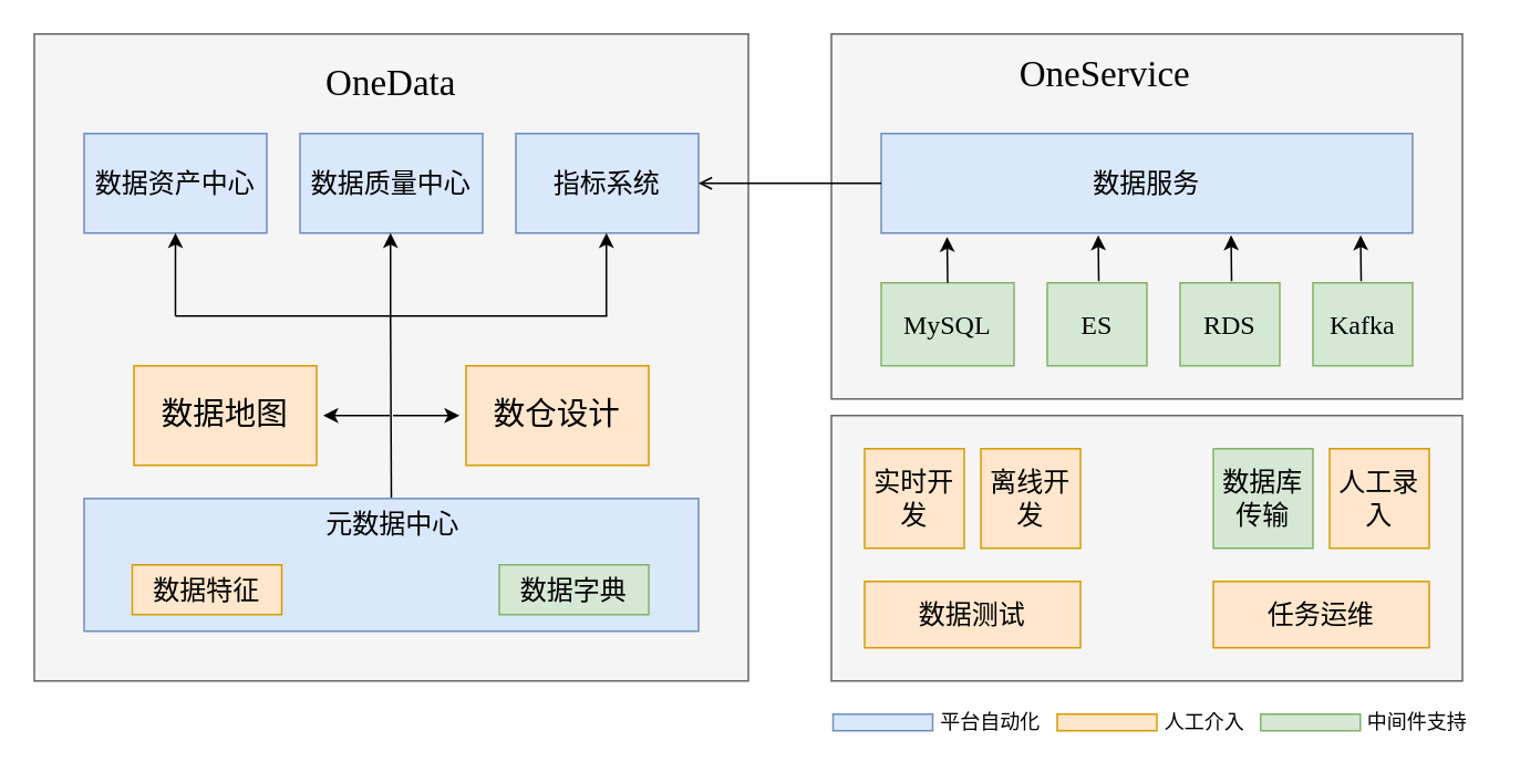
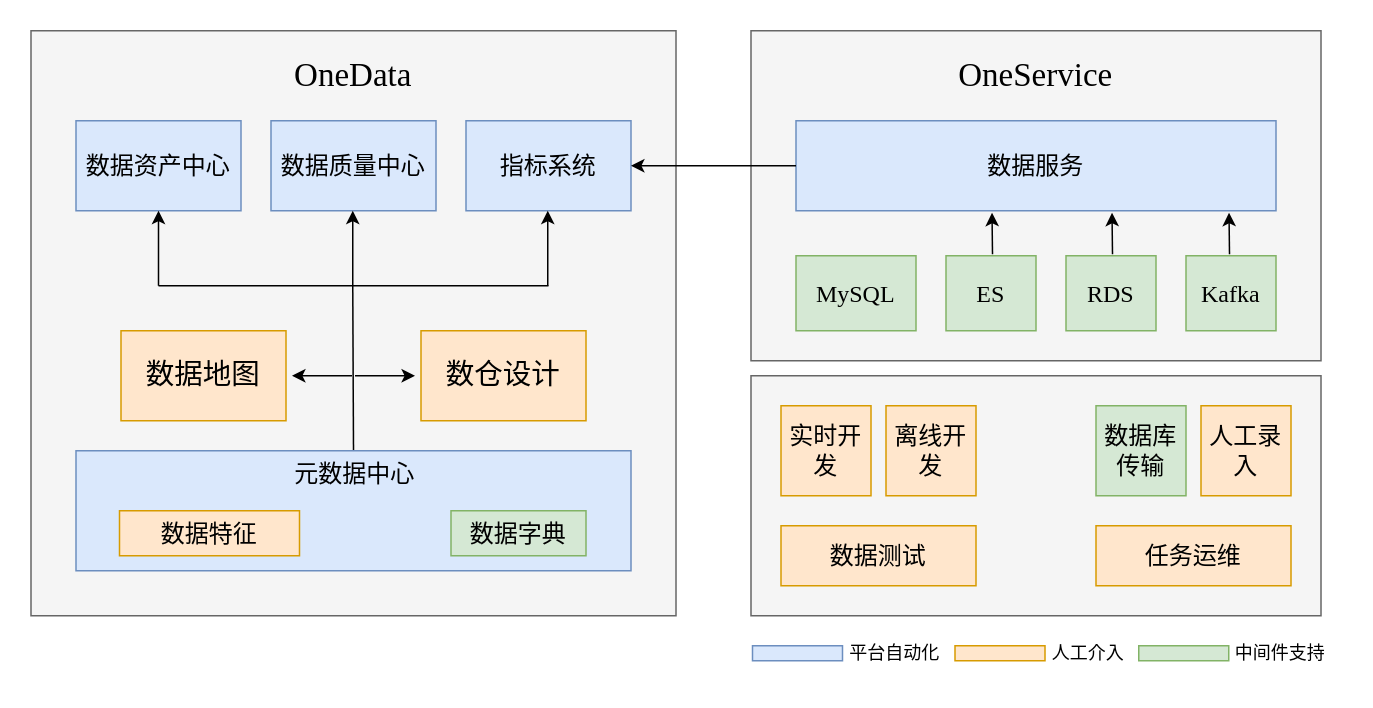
  <mxCell id="0" />
  <mxCell id="1" parent="0" />
  <mxCell id="2" value="" style="rounded=0;whiteSpace=wrap;html=1;fontFamily=Comic Sans MS;fontSize=16;fillColor=#f5f5f5;fontColor=#333333;strokeColor=#666666;" vertex="1" parent="1"><mxGeometry x="500" y="250" width="380" height="160" as="geometry" /></mxCell>
  <mxCell id="3" value="" style="rounded=0;whiteSpace=wrap;html=1;fontFamily=Comic Sans MS;fontSize=16;fillColor=#f5f5f5;fontColor=#333333;strokeColor=#666666;" vertex="1" parent="1"><mxGeometry x="20" y="20" width="430" height="390" as="geometry" /></mxCell>
  <mxCell id="4" value="OneData" style="text;html=1;strokeColor=none;fillColor=none;align=center;verticalAlign=middle;whiteSpace=wrap;rounded=0;fontFamily=Comic Sans MS;fontSize=22;" vertex="1" parent="1"><mxGeometry x="180" y="30" width="110" height="40" as="geometry" /></mxCell>
  <mxCell id="5" value="&lt;span style=&quot;font-size: 16px&quot;&gt;数据资产中心&lt;/span&gt;" style="rounded=0;whiteSpace=wrap;html=1;fontFamily=Comic Sans MS;fontSize=19;fillColor=#dae8fc;strokeColor=#6c8ebf;" vertex="1" parent="1"><mxGeometry x="50" y="80" width="110" height="60" as="geometry" /></mxCell>
  <mxCell id="6" value="数据质量中心" style="rounded=0;whiteSpace=wrap;html=1;fontFamily=Comic Sans MS;fontSize=16;fillColor=#dae8fc;strokeColor=#6c8ebf;" vertex="1" parent="1"><mxGeometry x="180" y="80" width="110" height="60" as="geometry" /></mxCell>
  <mxCell id="7" value="&lt;font style=&quot;font-size: 16px&quot;&gt;指标系统&lt;/font&gt;" style="rounded=0;whiteSpace=wrap;html=1;fontFamily=Comic Sans MS;fontSize=16;fillColor=#dae8fc;strokeColor=#6c8ebf;" vertex="1" parent="1"><mxGeometry x="310" y="80" width="110" height="60" as="geometry" /></mxCell>
  <mxCell id="8" value="" style="endArrow=classic;html=1;rounded=0;fontFamily=Comic Sans MS;fontSize=16;entryX=0.5;entryY=1;entryDx=0;entryDy=0;" edge="1" parent="1" target="5"><mxGeometry width="50" height="50" relative="1" as="geometry"><mxPoint x="105" y="190" as="sourcePoint" /><mxPoint x="-150" y="240" as="targetPoint" /></mxGeometry></mxCell>
  <mxCell id="9" value="" style="endArrow=classic;html=1;rounded=0;fontFamily=Comic Sans MS;fontSize=16;entryX=0.5;entryY=1;entryDx=0;entryDy=0;" edge="1" parent="1"><mxGeometry width="50" height="50" relative="1" as="geometry"><mxPoint x="234.5" y="190" as="sourcePoint" /><mxPoint x="234.5" y="140" as="targetPoint" /></mxGeometry></mxCell>
  <mxCell id="10" value="" style="endArrow=classic;html=1;rounded=0;fontFamily=Comic Sans MS;fontSize=16;entryX=0.5;entryY=1;entryDx=0;entryDy=0;" edge="1" parent="1"><mxGeometry width="50" height="50" relative="1" as="geometry"><mxPoint x="364.5" y="190" as="sourcePoint" /><mxPoint x="364.5" y="140" as="targetPoint" /></mxGeometry></mxCell>
  <mxCell id="11" value="" style="endArrow=none;html=1;rounded=0;fontFamily=Comic Sans MS;fontSize=16;" edge="1" parent="1"><mxGeometry width="50" height="50" relative="1" as="geometry"><mxPoint x="105" y="190" as="sourcePoint" /><mxPoint x="365" y="190" as="targetPoint" /></mxGeometry></mxCell>
  <mxCell id="12" value="" style="endArrow=none;html=1;rounded=0;fontFamily=Comic Sans MS;fontSize=16;" edge="1" parent="1"><mxGeometry width="50" height="50" relative="1" as="geometry"><mxPoint x="235" y="300" as="sourcePoint" /><mxPoint x="234.5" y="190" as="targetPoint" /></mxGeometry></mxCell>
  <mxCell id="13" value="数据地图" style="rounded=0;whiteSpace=wrap;html=1;fontFamily=Comic Sans MS;fontSize=19;fillColor=#ffe6cc;strokeColor=#d79b00;" vertex="1" parent="1"><mxGeometry x="80" y="220" width="110" height="60" as="geometry" /></mxCell>
  <mxCell id="14" value="" style="endArrow=classic;html=1;rounded=0;fontFamily=Comic Sans MS;fontSize=16;exitX=1;exitY=0.5;exitDx=0;exitDy=0;entryX=1;entryY=0.5;entryDx=0;entryDy=0;" edge="1" parent="1"><mxGeometry width="50" height="50" relative="1" as="geometry"><mxPoint x="234" y="250" as="sourcePoint" /><mxPoint x="194" y="250" as="targetPoint" /></mxGeometry></mxCell>
  <mxCell id="15" value="数仓设计" style="rounded=0;whiteSpace=wrap;html=1;fontFamily=Comic Sans MS;fontSize=19;fillColor=#ffe6cc;strokeColor=#d79b00;" vertex="1" parent="1"><mxGeometry x="280" y="220" width="110" height="60" as="geometry" /></mxCell>
  <mxCell id="16" value="" style="endArrow=classic;html=1;rounded=0;fontFamily=Comic Sans MS;fontSize=16;exitX=1;exitY=0.5;exitDx=0;exitDy=0;" edge="1" parent="1"><mxGeometry width="50" height="50" relative="1" as="geometry"><mxPoint x="236" y="250" as="sourcePoint" /><mxPoint x="276" y="250" as="targetPoint" /></mxGeometry></mxCell>
  <mxCell id="17" value="" style="rounded=0;whiteSpace=wrap;html=1;fontFamily=Comic Sans MS;fontSize=16;fillColor=#dae8fc;strokeColor=#6c8ebf;" vertex="1" parent="1"><mxGeometry x="50" y="300" width="370" height="80" as="geometry" /></mxCell>
  <mxCell id="18" value="元数据中心" style="text;html=1;strokeColor=none;fillColor=none;align=center;verticalAlign=middle;whiteSpace=wrap;rounded=0;fontFamily=Comic Sans MS;fontSize=16;" vertex="1" parent="1"><mxGeometry x="156" y="300" width="160" height="30" as="geometry" /></mxCell>
- <mxCell id="19" value="数据特征" style="rounded=0;whiteSpace=wrap;html=1;fontFamily=Comic Sans MS;fontSize=16;fillColor=#ffe6cc;strokeColor=#d79b00;" vertex="1" parent="1"><mxGeometry x="79" y="340" width="90" height="30" as="geometry" /></mxCell>
+ <mxCell id="19" value="数据特征" style="rounded=0;whiteSpace=wrap;html=1;fontFamily=Comic Sans MS;fontSize=16;fillColor=#ffe6cc;strokeColor=#d79b00;" vertex="1" parent="1"><mxGeometry x="79" y="340" width="120" height="30" as="geometry" /></mxCell>
  <mxCell id="20" value="数据字典" style="rounded=0;whiteSpace=wrap;html=1;fontFamily=Comic Sans MS;fontSize=16;fillColor=#d5e8d4;strokeColor=#82b366;" vertex="1" parent="1"><mxGeometry x="300" y="340" width="90" height="30" as="geometry" /></mxCell>
  <mxCell id="21" value="" style="rounded=0;whiteSpace=wrap;html=1;fontFamily=Comic Sans MS;fontSize=16;fillColor=#f5f5f5;fontColor=#333333;strokeColor=#666666;" vertex="1" parent="1"><mxGeometry x="500" y="20" width="380" height="220" as="geometry" /></mxCell>
- <mxCell id="22" value="OneService" style="text;html=1;strokeColor=none;fillColor=none;align=center;verticalAlign=middle;whiteSpace=wrap;rounded=0;fontFamily=Comic Sans MS;fontSize=22;" vertex="1" parent="1"><mxGeometry x="610" y="25" width="110" height="40" as="geometry" /></mxCell>
+ <mxCell id="22" value="OneService" style="text;html=1;strokeColor=none;fillColor=none;align=center;verticalAlign=middle;whiteSpace=wrap;rounded=0;fontFamily=Comic Sans MS;fontSize=22;" vertex="1" parent="1"><mxGeometry x="635" y="30" width="110" height="40" as="geometry" /></mxCell>
  <mxCell id="23" value="数据服务" style="rounded=0;whiteSpace=wrap;html=1;fontFamily=Comic Sans MS;fontSize=16;fillColor=#dae8fc;strokeColor=#6c8ebf;" vertex="1" parent="1"><mxGeometry x="530" y="80" width="320" height="60" as="geometry" /></mxCell>
- <mxCell id="24" value="" style="endArrow=open;html=1;rounded=0;fontFamily=Comic Sans MS;fontSize=16;entryX=1;entryY=0.5;entryDx=0;entryDy=0;exitX=0;exitY=0.5;exitDx=0;exitDy=0;" edge="1" parent="1" source="23" target="7"><mxGeometry width="50" height="50" relative="1" as="geometry"><mxPoint x="420" y="580" as="sourcePoint" /><mxPoint x="470" y="530" as="targetPoint" /></mxGeometry></mxCell>
+ <mxCell id="24" value="" style="endArrow=classic;html=1;rounded=0;fontFamily=Comic Sans MS;fontSize=16;entryX=1;entryY=0.5;entryDx=0;entryDy=0;exitX=0;exitY=0.5;exitDx=0;exitDy=0;" edge="1" parent="1" source="23" target="7"><mxGeometry width="50" height="50" relative="1" as="geometry"><mxPoint x="420" y="580" as="sourcePoint" /><mxPoint x="470" y="530" as="targetPoint" /></mxGeometry></mxCell>
  <mxCell id="25" value="MySQL" style="rounded=0;whiteSpace=wrap;html=1;fontFamily=Comic Sans MS;fontSize=16;fillColor=#d5e8d4;strokeColor=#82b366;" vertex="1" parent="1"><mxGeometry x="530" y="170" width="80" height="50" as="geometry" /></mxCell>
  <mxCell id="26" value="ES" style="rounded=0;whiteSpace=wrap;html=1;fontFamily=Comic Sans MS;fontSize=16;fillColor=#d5e8d4;strokeColor=#82b366;" vertex="1" parent="1"><mxGeometry x="630" y="170" width="60" height="50" as="geometry" /></mxCell>
  <mxCell id="27" value="RDS" style="rounded=0;whiteSpace=wrap;html=1;fontFamily=Comic Sans MS;fontSize=16;fillColor=#d5e8d4;strokeColor=#82b366;" vertex="1" parent="1"><mxGeometry x="710" y="170" width="60" height="50" as="geometry" /></mxCell>
  <mxCell id="28" value="Kafka" style="rounded=0;whiteSpace=wrap;html=1;fontFamily=Comic Sans MS;fontSize=16;fillColor=#d5e8d4;strokeColor=#82b366;" vertex="1" parent="1"><mxGeometry x="790" y="170" width="60" height="50" as="geometry" /></mxCell>
- <mxCell id="29" value="" style="endArrow=classic;html=1;rounded=0;fontFamily=Comic Sans MS;fontSize=16;exitX=0.5;exitY=0;exitDx=0;exitDy=0;entryX=0.124;entryY=1.039;entryDx=0;entryDy=0;entryPerimeter=0;" edge="1" parent="1" source="25" target="23"><mxGeometry width="50" height="50" relative="1" as="geometry"><mxPoint x="570" y="380" as="sourcePoint" /><mxPoint x="620" y="330" as="targetPoint" /></mxGeometry></mxCell>
  <mxCell id="30" value="" style="endArrow=classic;html=1;rounded=0;fontFamily=Comic Sans MS;fontSize=16;exitX=0.5;exitY=0;exitDx=0;exitDy=0;entryX=0.124;entryY=1.039;entryDx=0;entryDy=0;entryPerimeter=0;" edge="1" parent="1"><mxGeometry width="50" height="50" relative="1" as="geometry"><mxPoint x="661" y="169" as="sourcePoint" /><mxPoint x="660.68" y="141.34" as="targetPoint" /></mxGeometry></mxCell>
  <mxCell id="31" value="" style="endArrow=classic;html=1;rounded=0;fontFamily=Comic Sans MS;fontSize=16;exitX=0.5;exitY=0;exitDx=0;exitDy=0;entryX=0.124;entryY=1.039;entryDx=0;entryDy=0;entryPerimeter=0;" edge="1" parent="1"><mxGeometry width="50" height="50" relative="1" as="geometry"><mxPoint x="741" y="169" as="sourcePoint" /><mxPoint x="740.68" y="141.34" as="targetPoint" /></mxGeometry></mxCell>
  <mxCell id="32" value="" style="endArrow=classic;html=1;rounded=0;fontFamily=Comic Sans MS;fontSize=16;exitX=0.5;exitY=0;exitDx=0;exitDy=0;entryX=0.124;entryY=1.039;entryDx=0;entryDy=0;entryPerimeter=0;" edge="1" parent="1"><mxGeometry width="50" height="50" relative="1" as="geometry"><mxPoint x="819" y="169" as="sourcePoint" /><mxPoint x="818.68" y="141.34" as="targetPoint" /></mxGeometry></mxCell>
  <mxCell id="33" value="实时开发" style="rounded=0;whiteSpace=wrap;html=1;fontFamily=Comic Sans MS;fontSize=16;fillColor=#ffe6cc;strokeColor=#d79b00;" vertex="1" parent="1"><mxGeometry x="520" y="270" width="60" height="60" as="geometry" /></mxCell>
  <mxCell id="34" value="离线开发" style="rounded=0;whiteSpace=wrap;html=1;fontFamily=Comic Sans MS;fontSize=16;fillColor=#ffe6cc;strokeColor=#d79b00;" vertex="1" parent="1"><mxGeometry x="590" y="270" width="60" height="60" as="geometry" /></mxCell>
  <mxCell id="35" value="数据库传输" style="rounded=0;whiteSpace=wrap;html=1;fontFamily=Comic Sans MS;fontSize=16;fillColor=#d5e8d4;strokeColor=#82b366;" vertex="1" parent="1"><mxGeometry x="730" y="270" width="60" height="60" as="geometry" /></mxCell>
  <mxCell id="36" value="人工录入" style="rounded=0;whiteSpace=wrap;html=1;fontFamily=Comic Sans MS;fontSize=16;fillColor=#ffe6cc;strokeColor=#d79b00;" vertex="1" parent="1"><mxGeometry x="800" y="270" width="60" height="60" as="geometry" /></mxCell>
  <mxCell id="37" value="数据测试" style="rounded=0;whiteSpace=wrap;html=1;fontFamily=Comic Sans MS;fontSize=16;fillColor=#ffe6cc;strokeColor=#d79b00;" vertex="1" parent="1"><mxGeometry x="520" y="350" width="130" height="40" as="geometry" /></mxCell>
  <mxCell id="38" value="任务运维" style="rounded=0;whiteSpace=wrap;html=1;fontFamily=Comic Sans MS;fontSize=16;fillColor=#ffe6cc;strokeColor=#d79b00;" vertex="1" parent="1"><mxGeometry x="730" y="350" width="130" height="40" as="geometry" /></mxCell>
  <mxCell id="39" value="" style="rounded=0;whiteSpace=wrap;html=1;fontFamily=Comic Sans MS;fontSize=16;strokeColor=#d79b00;fillColor=#ffe6cc;" vertex="1" parent="1"><mxGeometry x="636" y="430" width="60" height="10" as="geometry" /></mxCell>
  <mxCell id="40" value="人工介入" style="text;html=1;strokeColor=none;fillColor=none;align=center;verticalAlign=middle;whiteSpace=wrap;rounded=0;fontFamily=Comic Sans MS;fontSize=12;" vertex="1" parent="1"><mxGeometry x="685" y="420" width="80" height="30" as="geometry" /></mxCell>
  <mxCell id="41" value="" style="rounded=0;whiteSpace=wrap;html=1;fontFamily=Comic Sans MS;fontSize=16;strokeColor=#6c8ebf;fillColor=#dae8fc;" vertex="1" parent="1"><mxGeometry x="501" y="430" width="60" height="10" as="geometry" /></mxCell>
  <mxCell id="42" value="平台自动化" style="text;html=1;strokeColor=none;fillColor=none;align=center;verticalAlign=middle;whiteSpace=wrap;rounded=0;fontFamily=Comic Sans MS;fontSize=12;" vertex="1" parent="1"><mxGeometry x="556" y="420" width="80" height="30" as="geometry" /></mxCell>
  <mxCell id="43" value="" style="rounded=0;whiteSpace=wrap;html=1;fontFamily=Comic Sans MS;fontSize=16;strokeColor=#82b366;fillColor=#d5e8d4;" vertex="1" parent="1"><mxGeometry x="758.5" y="430" width="60" height="10" as="geometry" /></mxCell>
  <mxCell id="44" value="中间件支持" style="text;html=1;strokeColor=none;fillColor=none;align=center;verticalAlign=middle;whiteSpace=wrap;rounded=0;fontFamily=Comic Sans MS;fontSize=12;" vertex="1" parent="1"><mxGeometry x="812.5" y="420" width="80" height="30" as="geometry" /></mxCell>
